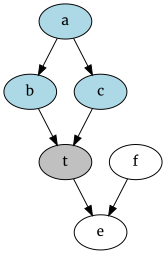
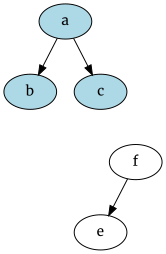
  digraph {
    fontname=Merriweather
    node [fillcolor=lightblue fontname=Merriweather style=filled]
    edge [fontname=Merriweather]
    a
    b
    c
-   t [fillcolor=gray]
    e [fillcolor="" style=""]
    f [fillcolor="" style=""]
    a -> b
    a -> c
-   b -> t
-   c -> t
-   t -> e
    f -> e
  }
